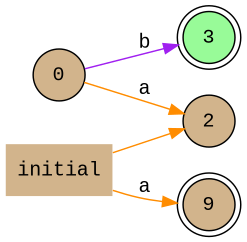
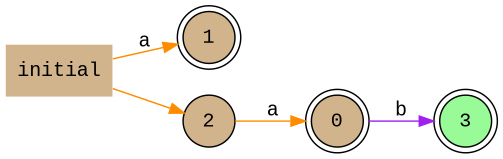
  digraph {
    fontname="Liberation Mono"
    rankdir=LR
    node [fillcolor=tan fontname="Liberation Mono" shape=doublecircle style=filled]
    edge [color=darkorange fontname="Liberation Mono"]
    3 [fillcolor=palegreen]
-   0 [shape=circle]
-   1 [label=9]
+   0
+   1
    2 [shape=circle]
    initial [shape=plaintext]
    0 -> 3 [color=purple label=b]
-   0 -> 2 [label=a]
+   2 -> 0 [label=a]
    initial -> 1 [label=a]
    initial -> 2
  }
